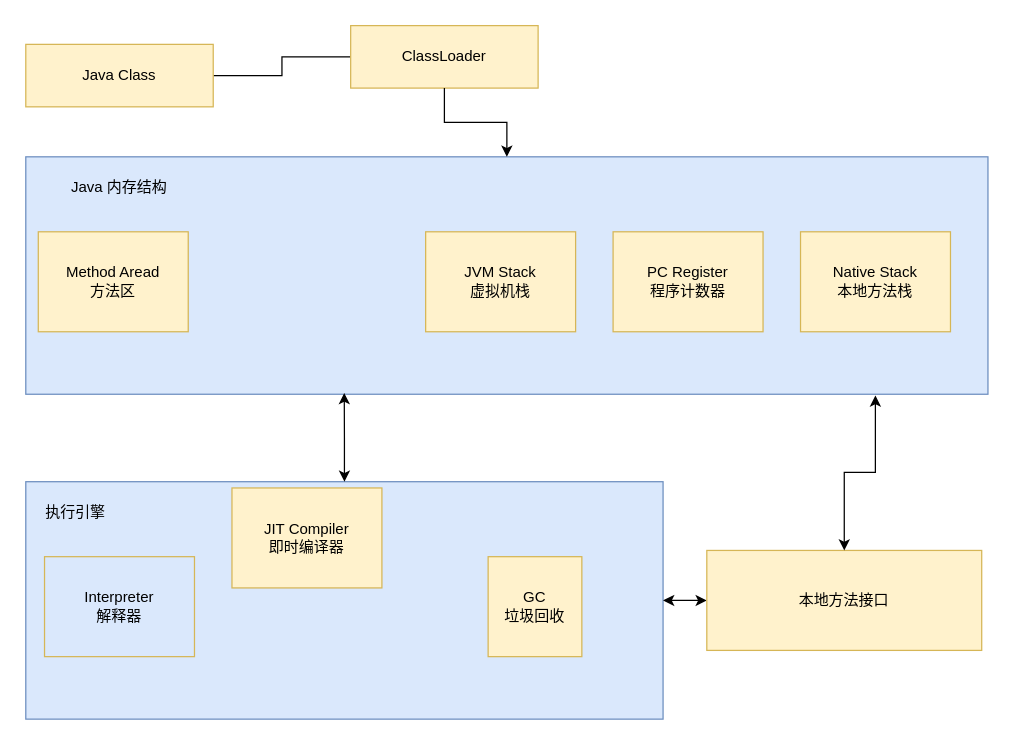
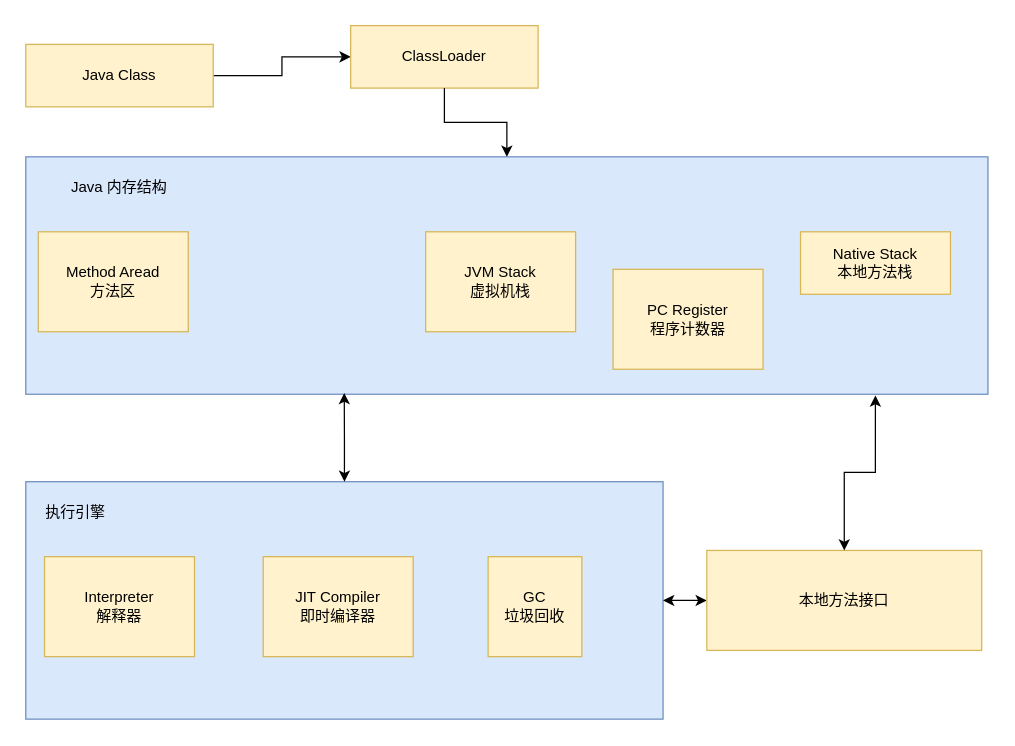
  <mxCell id="0" />
  <mxCell id="1" parent="0" />
- <mxCell id="2" style="edgeStyle=orthogonalEdgeStyle;rounded=0;orthogonalLoop=1;jettySize=auto;html=1;exitX=1;exitY=0.5;exitDx=0;exitDy=0;endArrow=none;" edge="1" parent="1" source="3" target="4"><mxGeometry relative="1" as="geometry" /></mxCell>
+ <mxCell id="2" style="edgeStyle=orthogonalEdgeStyle;rounded=0;orthogonalLoop=1;jettySize=auto;html=1;exitX=1;exitY=0.5;exitDx=0;exitDy=0;" edge="1" parent="1" source="3" target="4"><mxGeometry relative="1" as="geometry" /></mxCell>
  <mxCell id="3" value="Java Class" style="rounded=0;whiteSpace=wrap;html=1;fillColor=#fff2cc;strokeColor=#d6b656;" vertex="1" parent="1"><mxGeometry x="20" y="35" width="150" height="50" as="geometry" /></mxCell>
  <mxCell id="4" value="ClassLoader" style="rounded=0;whiteSpace=wrap;html=1;fillColor=#fff2cc;strokeColor=#d6b656;" vertex="1" parent="1"><mxGeometry x="280" y="20" width="150" height="50" as="geometry" /></mxCell>
  <mxCell id="5" value="" style="rounded=0;whiteSpace=wrap;html=1;fillColor=#dae8fc;strokeColor=#6c8ebf;" vertex="1" parent="1"><mxGeometry x="20" y="125" width="770" height="190" as="geometry" /></mxCell>
  <mxCell id="6" value="Java 内存结构" style="text;html=1;align=center;verticalAlign=middle;whiteSpace=wrap;rounded=0;" vertex="1" parent="1"><mxGeometry x="45" y="135" width="100" height="30" as="geometry" /></mxCell>
  <mxCell id="7" value="Method Aread&lt;br&gt;方法区" style="rounded=0;whiteSpace=wrap;html=1;fillColor=#fff2cc;strokeColor=#d6b656;" vertex="1" parent="1"><mxGeometry x="30" y="185" width="120" height="80" as="geometry" /></mxCell>
  <mxCell id="8" value="JVM Stack&lt;br&gt;虚拟机栈" style="rounded=0;whiteSpace=wrap;html=1;fillColor=#fff2cc;strokeColor=#d6b656;" vertex="1" parent="1"><mxGeometry x="340" y="185" width="120" height="80" as="geometry" /></mxCell>
- <mxCell id="9" value="PC Register&lt;br&gt;程序计数器" style="rounded=0;whiteSpace=wrap;html=1;fillColor=#fff2cc;strokeColor=#d6b656;" vertex="1" parent="1"><mxGeometry x="490" y="185" width="120" height="80" as="geometry" /></mxCell>
- <mxCell id="10" value="Native Stack&lt;br&gt;本地方法栈" style="rounded=0;whiteSpace=wrap;html=1;fillColor=#fff2cc;strokeColor=#d6b656;" vertex="1" parent="1"><mxGeometry x="640" y="185" width="120" height="80" as="geometry" /></mxCell>
+ <mxCell id="9" value="PC Register&lt;br&gt;程序计数器" style="rounded=0;whiteSpace=wrap;html=1;fillColor=#fff2cc;strokeColor=#d6b656;" vertex="1" parent="1"><mxGeometry x="490" y="215" width="120" height="80" as="geometry" /></mxCell>
+ <mxCell id="10" value="Native Stack&lt;br&gt;本地方法栈" style="rounded=0;whiteSpace=wrap;html=1;fillColor=#fff2cc;strokeColor=#d6b656;" vertex="1" parent="1"><mxGeometry x="640" y="185" width="120" height="50" as="geometry" /></mxCell>
  <mxCell id="11" style="edgeStyle=orthogonalEdgeStyle;rounded=0;orthogonalLoop=1;jettySize=auto;html=1;exitX=0.5;exitY=1;exitDx=0;exitDy=0;entryX=0.5;entryY=0;entryDx=0;entryDy=0;" edge="1" parent="1" source="4" target="5"><mxGeometry relative="1" as="geometry" /></mxCell>
  <mxCell id="12" value="" style="rounded=0;whiteSpace=wrap;html=1;fillColor=#dae8fc;strokeColor=#6c8ebf;" vertex="1" parent="1"><mxGeometry x="20" y="385" width="510" height="190" as="geometry" /></mxCell>
  <mxCell id="13" value="执行引擎" style="text;html=1;align=center;verticalAlign=middle;whiteSpace=wrap;rounded=0;" vertex="1" parent="1"><mxGeometry x="30" y="395" width="60" height="30" as="geometry" /></mxCell>
- <mxCell id="14" value="Interpreter&lt;br&gt;解释器" style="rounded=0;whiteSpace=wrap;html=1;fillColor=#dae8fc;strokeColor=#d6b656;" vertex="1" parent="1"><mxGeometry x="35" y="445" width="120" height="80" as="geometry" /></mxCell>
- <mxCell id="15" value="JIT Compiler&lt;br&gt;即时编译器" style="rounded=0;whiteSpace=wrap;html=1;fillColor=#fff2cc;strokeColor=#d6b656;" vertex="1" parent="1"><mxGeometry x="185" y="390" width="120" height="80" as="geometry" /></mxCell>
+ <mxCell id="14" value="Interpreter&lt;br&gt;解释器" style="rounded=0;whiteSpace=wrap;html=1;fillColor=#fff2cc;strokeColor=#d6b656;" vertex="1" parent="1"><mxGeometry x="35" y="445" width="120" height="80" as="geometry" /></mxCell>
+ <mxCell id="15" value="JIT Compiler&lt;br&gt;即时编译器" style="rounded=0;whiteSpace=wrap;html=1;fillColor=#fff2cc;strokeColor=#d6b656;" vertex="1" parent="1"><mxGeometry x="210" y="445" width="120" height="80" as="geometry" /></mxCell>
  <mxCell id="16" value="GC&lt;br&gt;垃圾回收" style="rounded=0;whiteSpace=wrap;html=1;fillColor=#fff2cc;strokeColor=#d6b656;" vertex="1" parent="1"><mxGeometry x="390" y="445" width="75" height="80" as="geometry" /></mxCell>
  <mxCell id="17" style="edgeStyle=orthogonalEdgeStyle;rounded=0;orthogonalLoop=1;jettySize=auto;html=1;exitX=0.5;exitY=0;exitDx=0;exitDy=0;entryX=0.331;entryY=0.995;entryDx=0;entryDy=0;entryPerimeter=0;startArrow=classic;startFill=1;" edge="1" parent="1" source="12" target="5"><mxGeometry relative="1" as="geometry" /></mxCell>
  <mxCell id="18" style="edgeStyle=orthogonalEdgeStyle;rounded=0;orthogonalLoop=1;jettySize=auto;html=1;entryX=1;entryY=0.5;entryDx=0;entryDy=0;startArrow=classic;startFill=1;" edge="1" parent="1" source="19" target="12"><mxGeometry relative="1" as="geometry" /></mxCell>
  <mxCell id="19" value="本地方法接口" style="rounded=0;whiteSpace=wrap;html=1;fillColor=#fff2cc;strokeColor=#d6b656;" vertex="1" parent="1"><mxGeometry x="565" y="440" width="220" height="80" as="geometry" /></mxCell>
  <mxCell id="20" style="edgeStyle=orthogonalEdgeStyle;rounded=0;orthogonalLoop=1;jettySize=auto;html=1;exitX=0.5;exitY=0;exitDx=0;exitDy=0;entryX=0.883;entryY=1.005;entryDx=0;entryDy=0;entryPerimeter=0;startArrow=classic;startFill=1;" edge="1" parent="1" source="19" target="5"><mxGeometry relative="1" as="geometry" /></mxCell>
